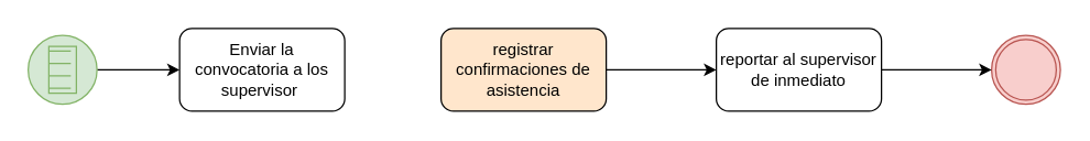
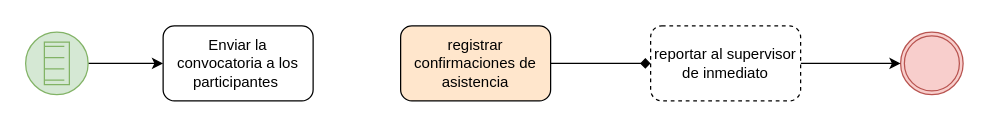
  <mxCell id="0" />
  <mxCell id="1" parent="0" />
  <mxCell id="2" value="" style="edgeStyle=orthogonalEdgeStyle;rounded=0;orthogonalLoop=1;jettySize=auto;html=1;" edge="1" parent="1" source="3" target="7"><mxGeometry relative="1" as="geometry" /></mxCell>
  <mxCell id="3" value="" style="points=[[0.145,0.145,0],[0.5,0,0],[0.855,0.145,0],[1,0.5,0],[0.855,0.855,0],[0.5,1,0],[0.145,0.855,0],[0,0.5,0]];shape=mxgraph.bpmn.event;html=1;verticalLabelPosition=bottom;labelBackgroundColor=#ffffff;verticalAlign=top;align=center;perimeter=ellipsePerimeter;outlineConnect=0;aspect=fixed;outline=standard;symbol=conditional;fillColor=#d5e8d4;strokeColor=#82b366;" vertex="1" parent="1"><mxGeometry x="20" y="25" width="50" height="50" as="geometry" /></mxCell>
  <mxCell id="4" value="" style="points=[[0.145,0.145,0],[0.5,0,0],[0.855,0.145,0],[1,0.5,0],[0.855,0.855,0],[0.5,1,0],[0.145,0.855,0],[0,0.5,0]];shape=mxgraph.bpmn.event;html=1;verticalLabelPosition=bottom;labelBackgroundColor=#ffffff;verticalAlign=top;align=center;perimeter=ellipsePerimeter;outlineConnect=0;aspect=fixed;outline=throwing;symbol=general;fillColor=#f8cecc;strokeColor=#b85450;" vertex="1" parent="1"><mxGeometry x="720" y="25" width="50" height="50" as="geometry" /></mxCell>
  <mxCell id="5" value="" style="edgeStyle=orthogonalEdgeStyle;rounded=0;orthogonalLoop=1;jettySize=auto;html=1;" edge="1" parent="1" source="6" target="4"><mxGeometry relative="1" as="geometry" /></mxCell>
- <mxCell id="6" value="reportar al supervisor de inmediato" style="rounded=1;whiteSpace=wrap;html=1;" vertex="1" parent="1"><mxGeometry x="520" y="20" width="120" height="60" as="geometry" /></mxCell>
- <mxCell id="7" value="Enviar la convocatoria a los supervisor&amp;nbsp;" style="rounded=1;whiteSpace=wrap;html=1;" vertex="1" parent="1"><mxGeometry x="130" y="20" width="120" height="60" as="geometry" /></mxCell>
- <mxCell id="8" value="" style="edgeStyle=orthogonalEdgeStyle;rounded=0;orthogonalLoop=1;jettySize=auto;html=1;" edge="1" parent="1" source="9" target="6"><mxGeometry relative="1" as="geometry" /></mxCell>
+ <mxCell id="6" value="reportar al supervisor de inmediato" style="rounded=1;whiteSpace=wrap;html=1;dashed=1;" vertex="1" parent="1"><mxGeometry x="520" y="20" width="120" height="60" as="geometry" /></mxCell>
+ <mxCell id="7" value="Enviar la convocatoria a los participantes&amp;nbsp;" style="rounded=1;whiteSpace=wrap;html=1;" vertex="1" parent="1"><mxGeometry x="130" y="20" width="120" height="60" as="geometry" /></mxCell>
+ <mxCell id="8" value="" style="edgeStyle=orthogonalEdgeStyle;rounded=0;orthogonalLoop=1;jettySize=auto;html=1;endArrow=diamond;" edge="1" parent="1" source="9" target="6"><mxGeometry relative="1" as="geometry" /></mxCell>
  <mxCell id="9" value="registrar confirmaciones de asistencia" style="rounded=1;whiteSpace=wrap;html=1;fillColor=#ffe6cc;" vertex="1" parent="1"><mxGeometry x="320" y="20" width="120" height="60" as="geometry" /></mxCell>
